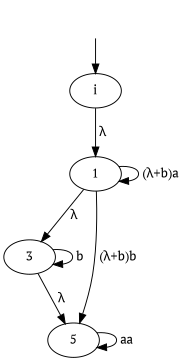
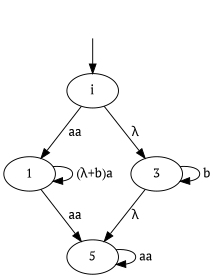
  digraph {
    fontname="PT Serif"
    node [fontname="PT Serif"]
    edge [fontname="PT Serif"]
    _nil0 [style=invis]
    i
    1
    3
    5
    _nil0 -> i
-   i -> 1 [label=" λ"]
+   i -> 1 [label=" aa"]
    1 -> 1 [label=" (λ+b)a"]
-   1 -> 3 [label=" λ"]
-   1 -> 5 [label=" (λ+b)b"]
+   i -> 3 [label=" λ"]
+   1 -> 5 [label=" aa"]
    3 -> 3 [label=" b"]
    3 -> 5 [label=" λ"]
    5 -> 5 [label=" aa"]
  }
